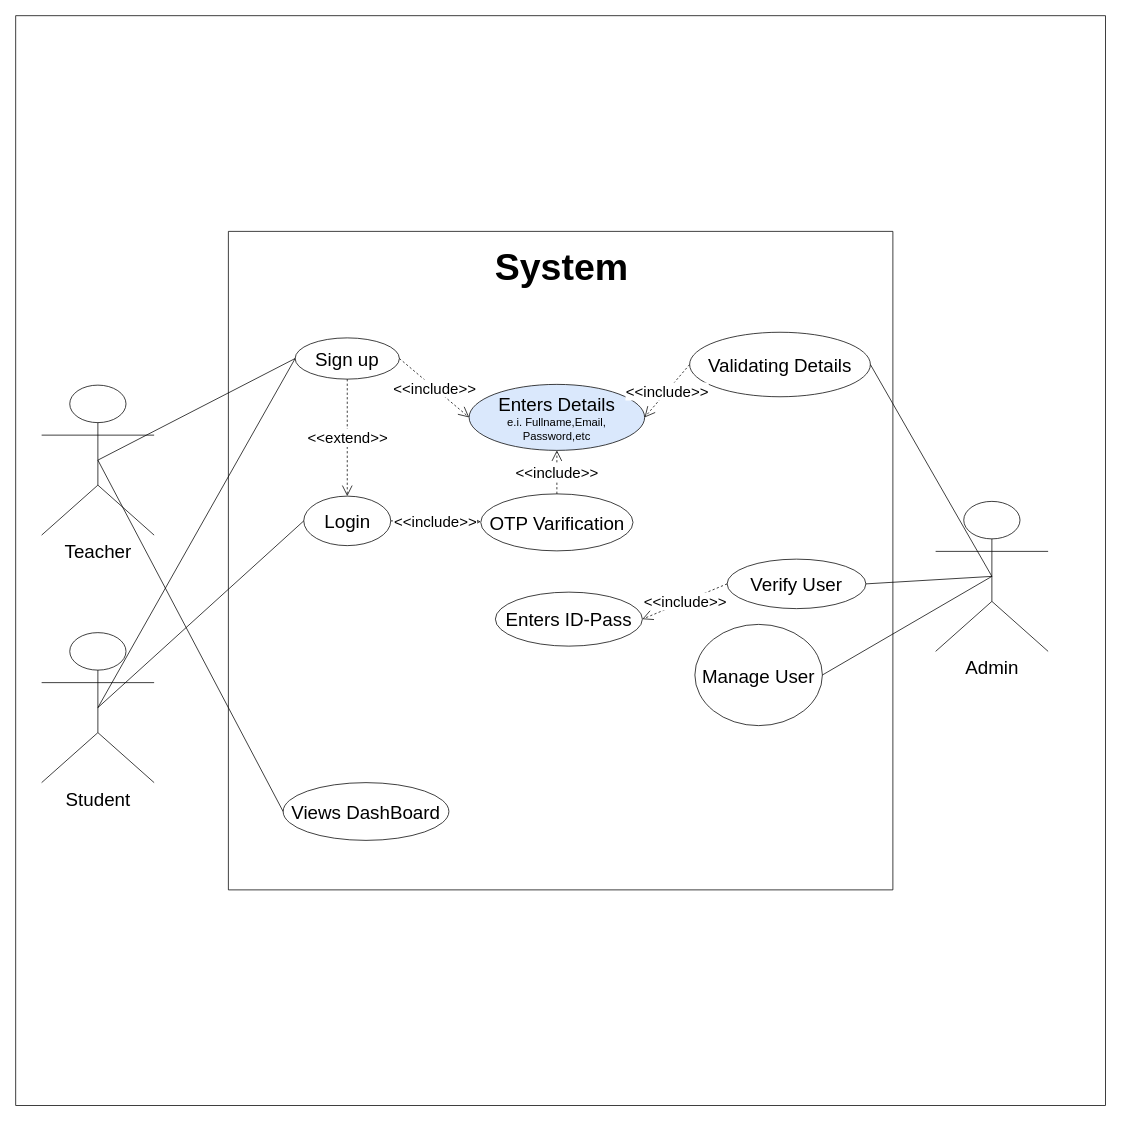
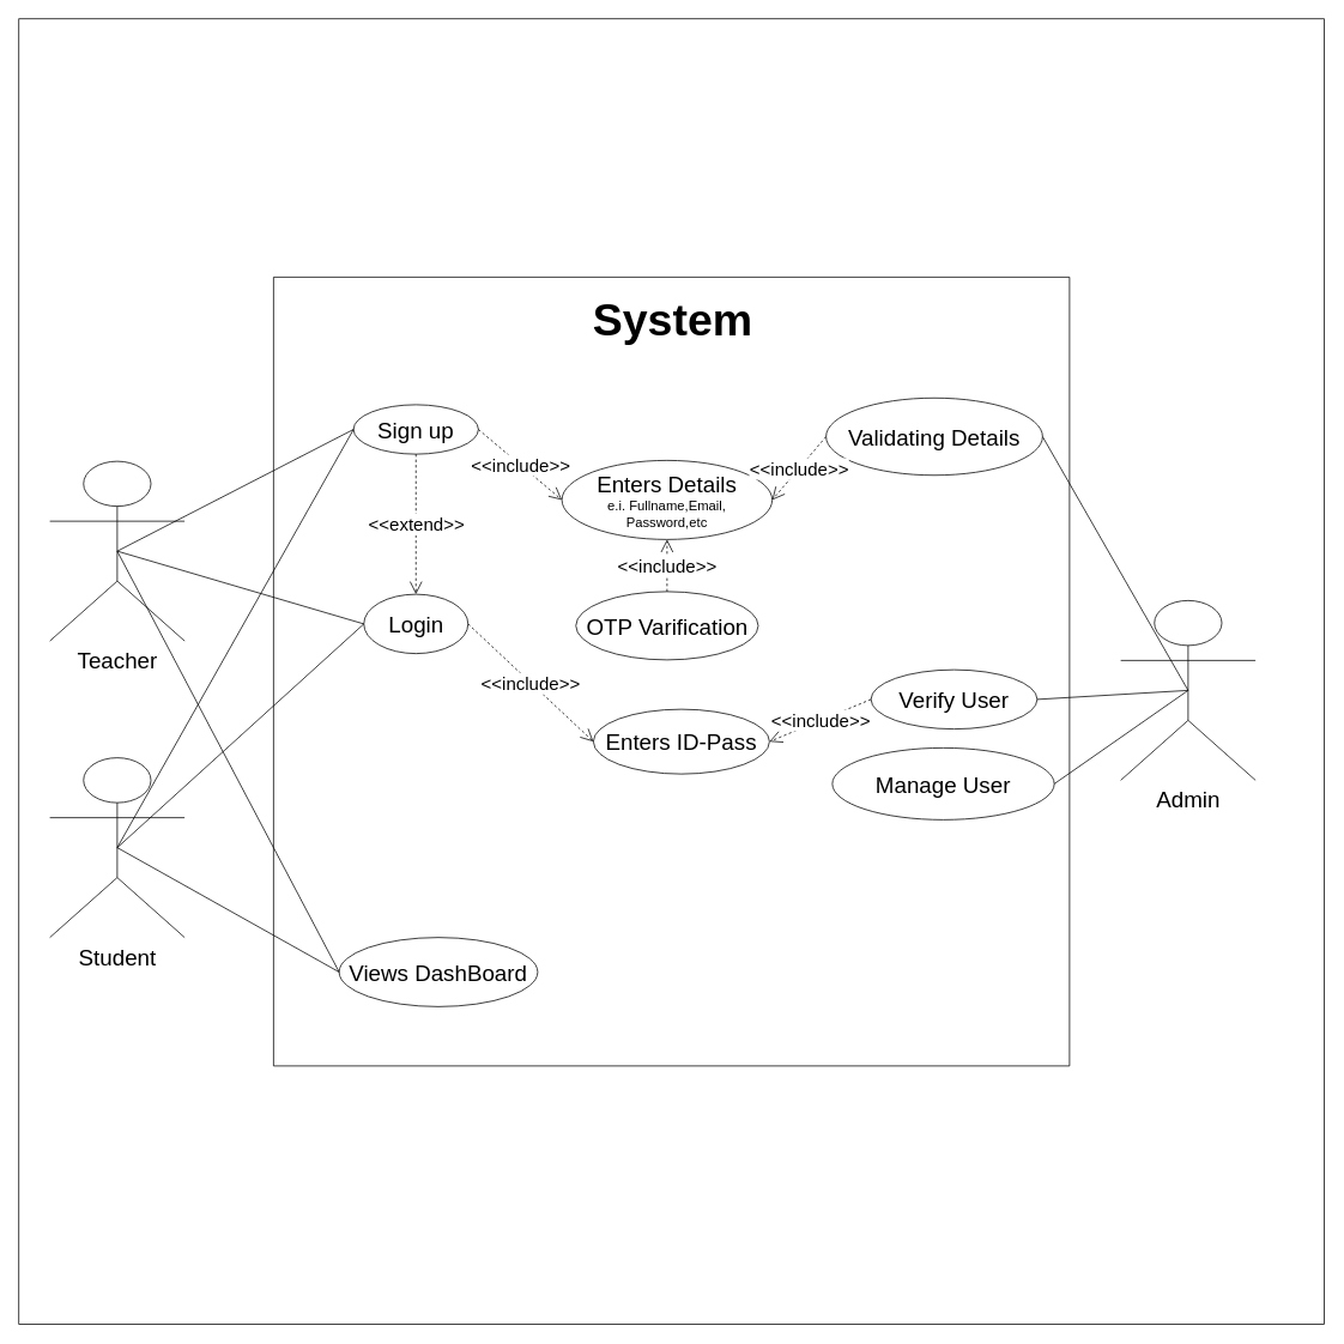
  <mxCell id="0" />
  <mxCell id="1" parent="0" />
  <mxCell id="2" value="" style="whiteSpace=wrap;html=1;aspect=fixed;fillColor=none;" parent="1" vertex="1"><mxGeometry x="20.5" y="20.5" width="1453" height="1453" as="geometry" /></mxCell>
  <mxCell id="3" value="" style="swimlane;startSize=0;" parent="1" vertex="1"><mxGeometry x="304" y="308" width="886" height="878" as="geometry"><mxRectangle x="170" y="-150" width="50" height="40" as="alternateBounds" /></mxGeometry></mxCell>
  <mxCell id="4" value="&lt;font style=&quot;font-size: 50px;&quot;&gt;&lt;b&gt;System&lt;/b&gt;&lt;/font&gt;" style="text;html=1;align=center;verticalAlign=middle;resizable=0;points=[];autosize=1;strokeColor=none;fillColor=none;" parent="3" vertex="1"><mxGeometry x="346" y="11" width="196" height="72" as="geometry" /></mxCell>
- <mxCell id="5" value="&lt;span style=&quot;font-size: 25px;&quot;&gt;Enters Details&lt;/span&gt;&lt;br&gt;&lt;font style=&quot;font-size: 15px;&quot;&gt;e.i. Fullname,Email,&lt;br&gt;Password,etc&lt;/font&gt;" style="ellipse;whiteSpace=wrap;html=1;fillColor=#dae8fc;" parent="3" vertex="1"><mxGeometry x="321" y="204" width="234" height="88" as="geometry" /></mxCell>
+ <mxCell id="5" value="&lt;span style=&quot;font-size: 25px;&quot;&gt;Enters Details&lt;/span&gt;&lt;br&gt;&lt;font style=&quot;font-size: 15px;&quot;&gt;e.i. Fullname,Email,&lt;br&gt;Password,etc&lt;/font&gt;" style="ellipse;whiteSpace=wrap;html=1;" parent="3" vertex="1"><mxGeometry x="321" y="204" width="234" height="88" as="geometry" /></mxCell>
  <mxCell id="6" value="&lt;span style=&quot;font-size: 25px;&quot;&gt;Sign up&lt;/span&gt;" style="ellipse;whiteSpace=wrap;html=1;" parent="3" vertex="1"><mxGeometry x="89" y="142" width="139" height="55" as="geometry" /></mxCell>
  <mxCell id="7" value="&lt;font style=&quot;font-size: 25px;&quot;&gt;Enters ID-Pass&lt;/font&gt;" style="ellipse;whiteSpace=wrap;html=1;" parent="3" vertex="1"><mxGeometry x="356" y="481" width="196" height="72" as="geometry" /></mxCell>
  <mxCell id="8" value="&lt;font style=&quot;font-size: 25px;&quot;&gt;Login&lt;/font&gt;" style="ellipse;whiteSpace=wrap;html=1;" parent="3" vertex="1"><mxGeometry x="100.5" y="353" width="116" height="66" as="geometry" /></mxCell>
  <mxCell id="9" value="&lt;span style=&quot;font-size: 25px;&quot;&gt;Validating Details&lt;/span&gt;" style="ellipse;whiteSpace=wrap;html=1;" parent="3" vertex="1"><mxGeometry x="615" y="134.5" width="241" height="86" as="geometry" /></mxCell>
  <mxCell id="10" value="&lt;span style=&quot;font-size: 25px;&quot;&gt;Verify User&lt;/span&gt;" style="ellipse;whiteSpace=wrap;html=1;" parent="3" vertex="1"><mxGeometry x="665" y="437" width="185" height="66" as="geometry" /></mxCell>
- <mxCell id="11" value="&lt;span style=&quot;font-size: 25px;&quot;&gt;Manage User&lt;/span&gt;" style="ellipse;whiteSpace=wrap;html=1;" parent="3" vertex="1"><mxGeometry x="622" y="524" width="170" height="135" as="geometry" /></mxCell>
+ <mxCell id="11" value="&lt;span style=&quot;font-size: 25px;&quot;&gt;Manage User&lt;/span&gt;" style="ellipse;whiteSpace=wrap;html=1;" parent="3" vertex="1"><mxGeometry x="622" y="524" width="247" height="80" as="geometry" /></mxCell>
  <mxCell id="12" value="&lt;span style=&quot;font-size: 25px;&quot;&gt;Views DashBoard&lt;/span&gt;" style="ellipse;whiteSpace=wrap;html=1;" parent="3" vertex="1"><mxGeometry x="73" y="735" width="221" height="77" as="geometry" /></mxCell>
  <mxCell id="13" value="&lt;font style=&quot;font-size: 20px;&quot;&gt;&amp;lt;&amp;lt;include&amp;gt;&amp;gt;&lt;/font&gt;" style="endArrow=open;endSize=12;dashed=1;html=1;rounded=0;entryX=0;entryY=0.5;entryDx=0;entryDy=0;exitX=1;exitY=0.5;exitDx=0;exitDy=0;" parent="3" source="6" target="5" edge="1"><mxGeometry width="160" relative="1" as="geometry"><mxPoint x="222" y="285" as="sourcePoint" /><mxPoint x="382" y="285" as="targetPoint" /></mxGeometry></mxCell>
- <mxCell id="14" value="&lt;font style=&quot;font-size: 20px;&quot;&gt;&amp;lt;&amp;lt;include&amp;gt;&amp;gt;&lt;/font&gt;" style="endArrow=open;endSize=12;dashed=1;html=1;rounded=0;exitX=1;exitY=0.5;exitDx=0;exitDy=0;" parent="3" source="8" target="18" edge="1"><mxGeometry width="160" relative="1" as="geometry"><mxPoint x="244" y="258" as="sourcePoint" /><mxPoint x="349" y="337" as="targetPoint" /></mxGeometry></mxCell>
+ <mxCell id="14" value="&lt;font style=&quot;font-size: 20px;&quot;&gt;&amp;lt;&amp;lt;include&amp;gt;&amp;gt;&lt;/font&gt;" style="endArrow=open;endSize=12;dashed=1;html=1;rounded=0;entryX=0;entryY=0.5;entryDx=0;entryDy=0;exitX=1;exitY=0.5;exitDx=0;exitDy=0;" parent="3" source="8" target="7" edge="1"><mxGeometry width="160" relative="1" as="geometry"><mxPoint x="244" y="258" as="sourcePoint" /><mxPoint x="349" y="337" as="targetPoint" /></mxGeometry></mxCell>
  <mxCell id="15" value="&lt;font style=&quot;font-size: 20px;&quot;&gt;&amp;lt;&amp;lt;include&amp;gt;&amp;gt;&lt;/font&gt;" style="endArrow=open;endSize=12;dashed=1;html=1;rounded=0;entryX=1;entryY=0.5;entryDx=0;entryDy=0;exitX=0;exitY=0.5;exitDx=0;exitDy=0;" parent="3" source="10" target="7" edge="1"><mxGeometry width="160" relative="1" as="geometry"><mxPoint x="226" y="556" as="sourcePoint" /><mxPoint x="380" y="619" as="targetPoint" /></mxGeometry></mxCell>
  <mxCell id="16" value="&lt;font style=&quot;font-size: 20px;&quot;&gt;&amp;lt;&amp;lt;include&amp;gt;&amp;gt;&lt;/font&gt;" style="endArrow=open;endSize=12;dashed=1;html=1;rounded=0;entryX=1;entryY=0.5;entryDx=0;entryDy=0;exitX=0;exitY=0.5;exitDx=0;exitDy=0;" parent="3" source="9" target="5" edge="1"><mxGeometry width="160" relative="1" as="geometry"><mxPoint x="651" y="601" as="sourcePoint" /><mxPoint x="548" y="644" as="targetPoint" /></mxGeometry></mxCell>
  <mxCell id="17" value="&lt;font style=&quot;font-size: 20px;&quot;&gt;&amp;lt;&amp;lt;extend&amp;gt;&amp;gt;&lt;/font&gt;" style="endArrow=open;endSize=12;dashed=1;html=1;rounded=0;entryX=0.5;entryY=0;entryDx=0;entryDy=0;exitX=0.5;exitY=1;exitDx=0;exitDy=0;" parent="3" source="6" target="8" edge="1"><mxGeometry width="160" relative="1" as="geometry"><mxPoint x="250" y="698" as="sourcePoint" /><mxPoint x="209" y="579" as="targetPoint" /></mxGeometry></mxCell>
  <mxCell id="18" value="&lt;font style=&quot;font-size: 25px;&quot;&gt;OTP Varification&lt;/font&gt;" style="ellipse;whiteSpace=wrap;html=1;" vertex="1" parent="3"><mxGeometry x="336.5" y="350" width="203" height="76" as="geometry" /></mxCell>
  <mxCell id="19" value="&lt;font style=&quot;font-size: 20px;&quot;&gt;&amp;lt;&amp;lt;include&amp;gt;&amp;gt;&lt;/font&gt;" style="endArrow=open;endSize=12;dashed=1;html=1;rounded=0;entryX=0.5;entryY=1;entryDx=0;entryDy=0;exitX=0.5;exitY=0;exitDx=0;exitDy=0;" edge="1" source="18" parent="3" target="5"><mxGeometry width="160" relative="1" as="geometry"><mxPoint x="510" y="507" as="sourcePoint" /><mxPoint x="432" y="284" as="targetPoint" /></mxGeometry></mxCell>
  <mxCell id="20" value="&lt;font style=&quot;font-size: 25px;&quot;&gt;Admin&lt;/font&gt;" style="shape=umlActor;verticalLabelPosition=bottom;verticalAlign=top;html=1;outlineConnect=0;" parent="1" vertex="1"><mxGeometry x="1247" y="668" width="150" height="200" as="geometry" /></mxCell>
  <mxCell id="21" value="" style="endArrow=none;html=1;rounded=0;exitX=1;exitY=0.5;exitDx=0;exitDy=0;entryX=0.5;entryY=0.5;entryDx=0;entryDy=0;entryPerimeter=0;" parent="1" source="9" target="20" edge="1"><mxGeometry width="50" height="50" relative="1" as="geometry"><mxPoint x="1116" y="465" as="sourcePoint" /><mxPoint x="1499" y="962" as="targetPoint" /></mxGeometry></mxCell>
  <mxCell id="22" value="" style="endArrow=none;html=1;rounded=0;entryX=0.5;entryY=0.5;entryDx=0;entryDy=0;exitX=1;exitY=0.5;exitDx=0;exitDy=0;entryPerimeter=0;" parent="1" source="10" target="20" edge="1"><mxGeometry width="50" height="50" relative="1" as="geometry"><mxPoint x="1122" y="872" as="sourcePoint" /><mxPoint x="1499" y="960" as="targetPoint" /></mxGeometry></mxCell>
  <mxCell id="23" value="" style="endArrow=none;html=1;rounded=0;entryX=0.5;entryY=0.5;entryDx=0;entryDy=0;exitX=1;exitY=0.5;exitDx=0;exitDy=0;entryPerimeter=0;" parent="1" source="11" target="20" edge="1"><mxGeometry width="50" height="50" relative="1" as="geometry"><mxPoint x="1050" y="672" as="sourcePoint" /><mxPoint x="1499" y="960" as="targetPoint" /></mxGeometry></mxCell>
  <mxCell id="24" value="&lt;span style=&quot;font-size: 25px;&quot;&gt;Teacher&lt;/span&gt;" style="shape=umlActor;verticalLabelPosition=bottom;verticalAlign=top;html=1;outlineConnect=0;" parent="1" vertex="1"><mxGeometry x="55" y="513" width="150" height="200" as="geometry" /></mxCell>
  <mxCell id="25" value="&lt;span style=&quot;font-size: 25px;&quot;&gt;Student&lt;/span&gt;" style="shape=umlActor;verticalLabelPosition=bottom;verticalAlign=top;html=1;outlineConnect=0;" parent="1" vertex="1"><mxGeometry x="55" y="843" width="150" height="200" as="geometry" /></mxCell>
  <mxCell id="26" value="" style="endArrow=none;html=1;rounded=0;entryX=0;entryY=0.5;entryDx=0;entryDy=0;exitX=0.5;exitY=0.5;exitDx=0;exitDy=0;exitPerimeter=0;" parent="1" source="24" target="12" edge="1"><mxGeometry width="50" height="50" relative="1" as="geometry"><mxPoint x="183" y="829" as="sourcePoint" /><mxPoint x="351" y="496" as="targetPoint" /></mxGeometry></mxCell>
  <mxCell id="27" value="" style="endArrow=none;html=1;rounded=0;entryX=0;entryY=0.5;entryDx=0;entryDy=0;exitX=0.5;exitY=0.5;exitDx=0;exitDy=0;exitPerimeter=0;" parent="1" source="24" target="6" edge="1"><mxGeometry width="50" height="50" relative="1" as="geometry"><mxPoint x="173" y="819" as="sourcePoint" /><mxPoint x="177" y="899" as="targetPoint" /></mxGeometry></mxCell>
+ <mxCell id="28" value="" style="endArrow=none;html=1;rounded=0;entryX=0;entryY=0.5;entryDx=0;entryDy=0;exitX=0.5;exitY=0.5;exitDx=0;exitDy=0;exitPerimeter=0;" parent="1" source="24" target="8" edge="1"><mxGeometry width="50" height="50" relative="1" as="geometry"><mxPoint x="173" y="818" as="sourcePoint" /><mxPoint x="355" y="1322" as="targetPoint" /></mxGeometry></mxCell>
+ <mxCell id="29" value="" style="endArrow=none;html=1;rounded=0;entryX=0;entryY=0.5;entryDx=0;entryDy=0;exitX=0.5;exitY=0.5;exitDx=0;exitDy=0;exitPerimeter=0;" parent="1" source="25" target="12" edge="1"><mxGeometry width="50" height="50" relative="1" as="geometry"><mxPoint x="-162" y="491" as="sourcePoint" /><mxPoint x="358" y="909" as="targetPoint" /></mxGeometry></mxCell>
  <mxCell id="30" value="" style="endArrow=none;html=1;rounded=0;entryX=0;entryY=0.5;entryDx=0;entryDy=0;exitX=0.5;exitY=0.5;exitDx=0;exitDy=0;exitPerimeter=0;" parent="1" source="25" target="8" edge="1"><mxGeometry width="50" height="50" relative="1" as="geometry"><mxPoint x="-152" y="501" as="sourcePoint" /><mxPoint x="368" y="919" as="targetPoint" /></mxGeometry></mxCell>
  <mxCell id="31" value="" style="endArrow=none;html=1;rounded=0;entryX=0;entryY=0.5;entryDx=0;entryDy=0;exitX=0.5;exitY=0.5;exitDx=0;exitDy=0;exitPerimeter=0;" parent="1" source="25" target="6" edge="1"><mxGeometry width="50" height="50" relative="1" as="geometry"><mxPoint x="-142" y="511" as="sourcePoint" /><mxPoint x="378" y="929" as="targetPoint" /></mxGeometry></mxCell>
